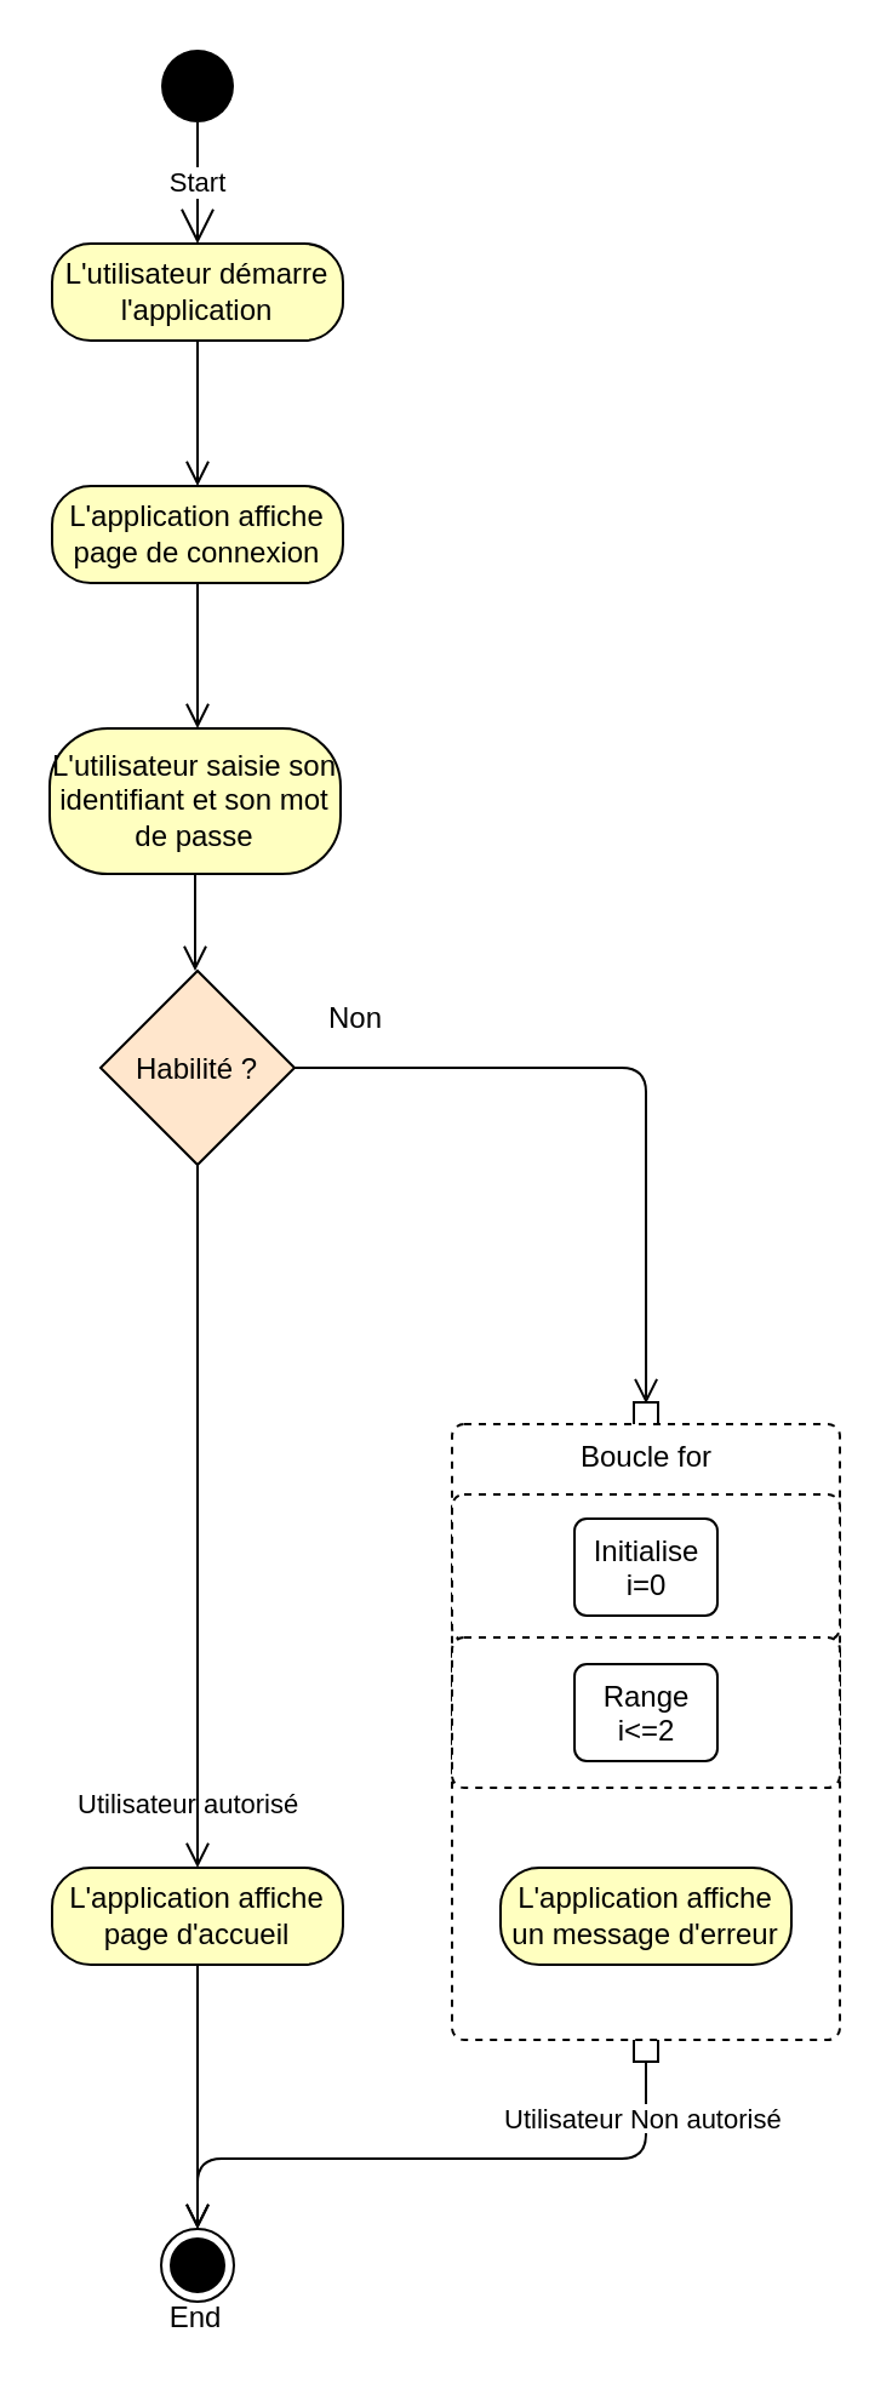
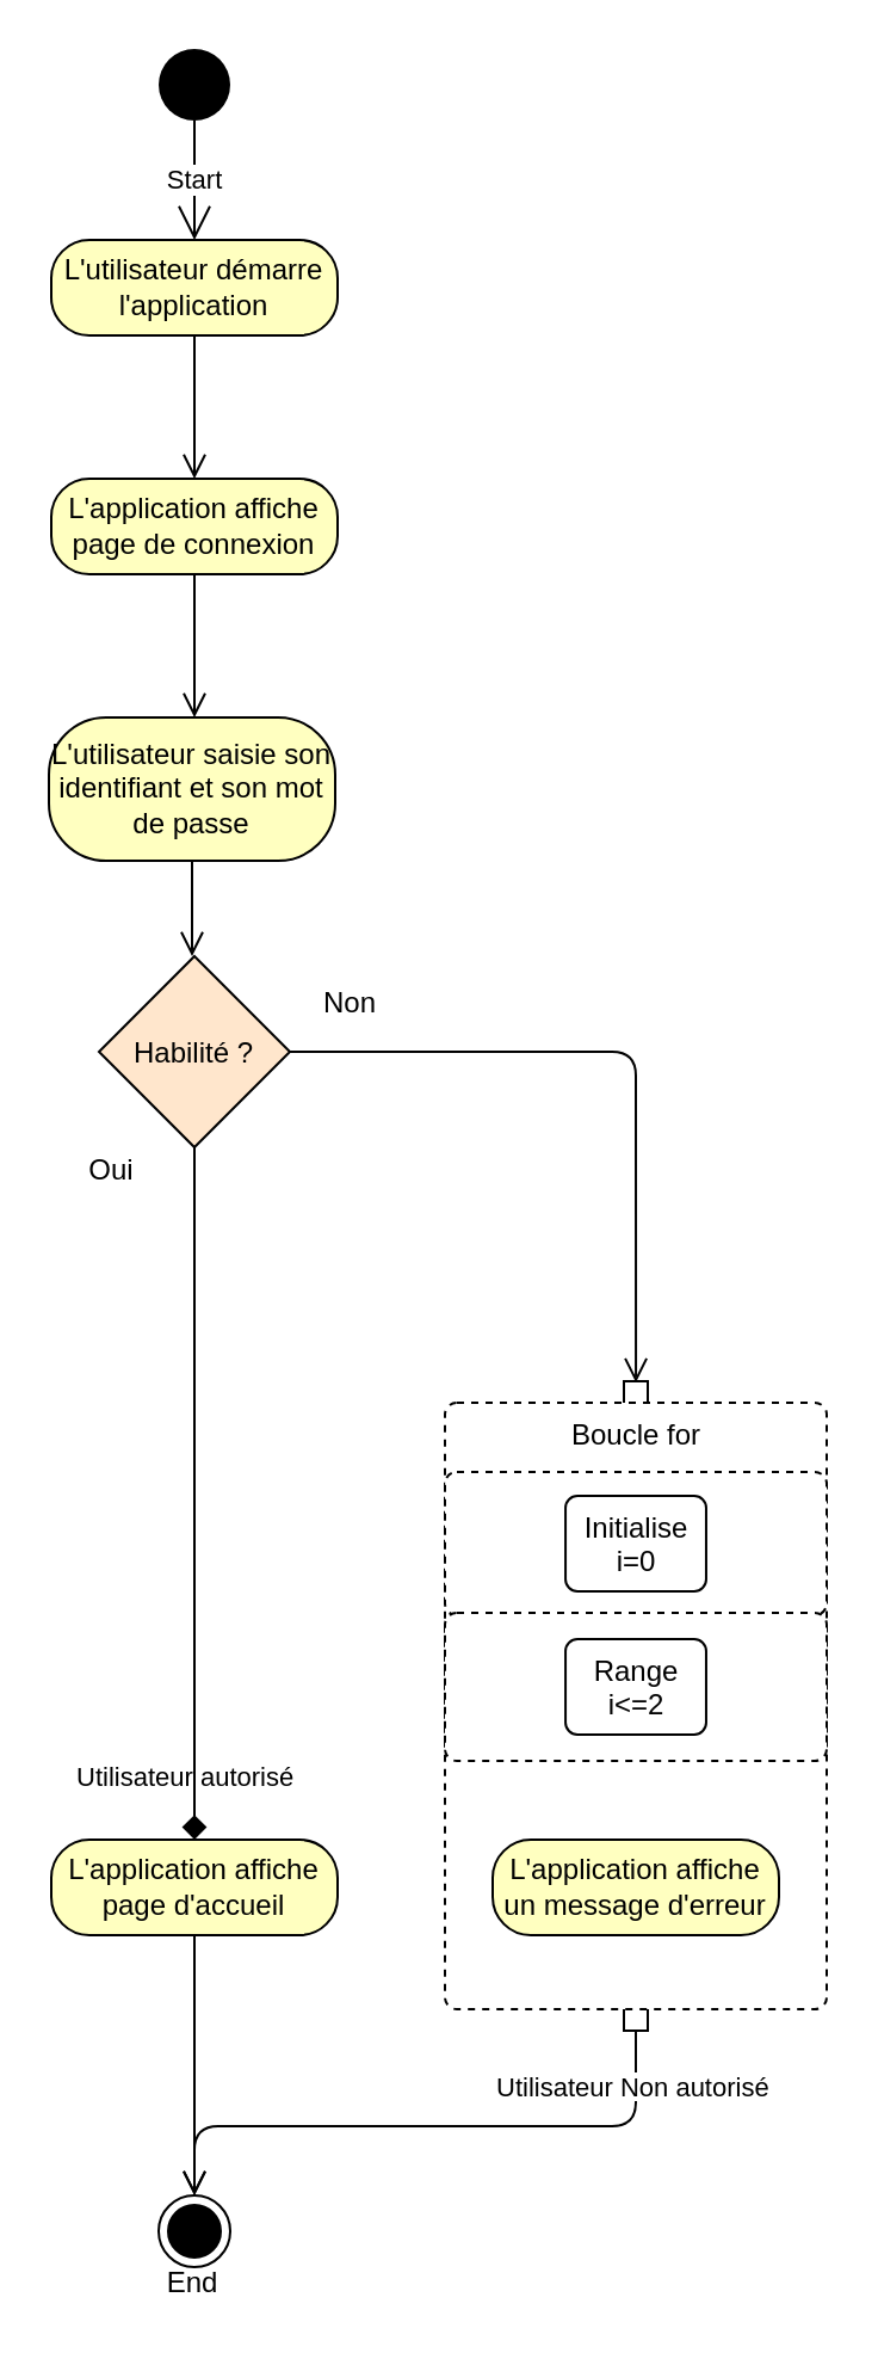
  <mxCell id="0" />
  <mxCell id="1" parent="0" />
  <mxCell id="2" value="" style="ellipse;fillColor=#000000;strokeColor=none;" vertex="1" parent="1"><mxGeometry x="66" y="20" width="30" height="30" as="geometry" /></mxCell>
  <mxCell id="3" value="Start" style="endArrow=open;endFill=1;endSize=12;html=1;exitX=0.5;exitY=1;exitDx=0;exitDy=0;" edge="1" parent="1" source="2"><mxGeometry width="160" relative="1" as="geometry"><mxPoint x="96" y="220" as="sourcePoint" /><mxPoint x="81" y="100" as="targetPoint" /></mxGeometry></mxCell>
  <mxCell id="4" value="" style="group" vertex="1" connectable="0" parent="1"><mxGeometry x="21" y="100" width="120" height="100" as="geometry" /></mxCell>
  <mxCell id="5" value="L'utilisateur démarre l'application" style="rounded=1;whiteSpace=wrap;html=1;arcSize=40;fontColor=#000000;fillColor=#ffffc0;strokeColor=#000000;" vertex="1" parent="4"><mxGeometry width="120" height="40" as="geometry" /></mxCell>
  <mxCell id="6" value="" style="edgeStyle=orthogonalEdgeStyle;html=1;verticalAlign=bottom;endArrow=open;endSize=8;strokeColor=#000000;" edge="1" source="5" parent="4"><mxGeometry relative="1" as="geometry"><mxPoint x="60" y="100" as="targetPoint" /></mxGeometry></mxCell>
  <mxCell id="7" value="" style="group" vertex="1" connectable="0" parent="1"><mxGeometry x="21" y="200" width="120" height="100" as="geometry" /></mxCell>
  <mxCell id="8" value="L'application affiche page de connexion" style="rounded=1;whiteSpace=wrap;html=1;arcSize=40;fontColor=#000000;fillColor=#ffffc0;strokeColor=#000000;" vertex="1" parent="7"><mxGeometry width="120" height="40" as="geometry" /></mxCell>
  <mxCell id="9" value="" style="edgeStyle=orthogonalEdgeStyle;html=1;verticalAlign=bottom;endArrow=open;endSize=8;strokeColor=#000000;" edge="1" parent="7" source="8"><mxGeometry relative="1" as="geometry"><mxPoint x="60" y="100" as="targetPoint" /></mxGeometry></mxCell>
  <mxCell id="10" value="" style="edgeStyle=orthogonalEdgeStyle;html=1;verticalAlign=bottom;endArrow=open;endSize=8;strokeColor=#000000;exitX=1;exitY=0.5;exitDx=0;exitDy=0;entryX=0.504;entryY=0.002;entryDx=0;entryDy=0;entryPerimeter=0;" edge="1" parent="1" source="18" target="27"><mxGeometry relative="1" as="geometry"><mxPoint x="266" y="530" as="targetPoint" /><mxPoint x="91" y="490" as="sourcePoint" /><Array as="points"><mxPoint x="266" y="440" /></Array></mxGeometry></mxCell>
  <mxCell id="11" value="" style="group" vertex="1" connectable="0" parent="1"><mxGeometry x="20" y="504" width="120" height="229" as="geometry" /></mxCell>
  <mxCell id="12" value="" style="group" vertex="1" connectable="0" parent="11"><mxGeometry y="-204" width="120" height="100" as="geometry" /></mxCell>
  <mxCell id="13" value="L'utilisateur saisie son identifiant et son mot de passe" style="rounded=1;whiteSpace=wrap;html=1;arcSize=40;fontColor=#000000;fillColor=#ffffc0;strokeColor=#000000;" vertex="1" parent="12"><mxGeometry width="120" height="60" as="geometry" /></mxCell>
  <mxCell id="14" value="" style="edgeStyle=orthogonalEdgeStyle;html=1;verticalAlign=bottom;endArrow=open;endSize=8;strokeColor=#000000;" edge="1" parent="12" source="13"><mxGeometry relative="1" as="geometry"><mxPoint x="60" y="100" as="targetPoint" /></mxGeometry></mxCell>
  <mxCell id="15" value="&lt;span style=&quot;color: rgb(0 , 0 , 0) ; font-family: &amp;#34;helvetica&amp;#34; ; font-size: 11px ; font-style: normal ; font-weight: 400 ; letter-spacing: normal ; text-align: center ; text-indent: 0px ; text-transform: none ; word-spacing: 0px ; background-color: rgb(255 , 255 , 255) ; display: inline ; float: none&quot;&gt;Utilisateur autorisé&lt;/span&gt;" style="text;whiteSpace=wrap;html=1;" vertex="1" parent="11"><mxGeometry x="10" y="226" width="100" height="30" as="geometry" /></mxCell>
  <mxCell id="16" value="Non" style="text;html=1;align=center;verticalAlign=middle;resizable=0;points=[];autosize=1;" vertex="1" parent="1"><mxGeometry x="126" y="410" width="40" height="20" as="geometry" /></mxCell>
+ <mxCell id="17" value="Oui" style="text;html=1;align=center;verticalAlign=middle;resizable=0;points=[];autosize=1;" vertex="1" parent="1"><mxGeometry x="31" y="480" width="30" height="20" as="geometry" /></mxCell>
  <mxCell id="18" value="Habilité ?" style="rhombus;fillColor=#ffe6cc;" vertex="1" parent="1"><mxGeometry x="41" y="400" width="80" height="80" as="geometry" /></mxCell>
  <mxCell id="19" value="" style="group" vertex="1" connectable="0" parent="1"><mxGeometry x="21" y="770" width="120" height="150" as="geometry" /></mxCell>
  <mxCell id="20" value="" style="ellipse;html=1;shape=endState;fillColor=#000000;strokeColor=#000000;" vertex="1" parent="19"><mxGeometry x="45" y="149" width="30" height="30" as="geometry" /></mxCell>
  <mxCell id="21" value="End" style="text;html=1;align=center;verticalAlign=middle;resizable=0;points=[];autosize=1;" vertex="1" parent="19"><mxGeometry x="39" y="176" width="40" height="20" as="geometry" /></mxCell>
  <mxCell id="22" value="" style="group" vertex="1" connectable="0" parent="19"><mxGeometry width="120" height="100" as="geometry" /></mxCell>
  <mxCell id="23" value="L'application affiche page d'accueil" style="rounded=1;whiteSpace=wrap;html=1;arcSize=40;fontColor=#000000;fillColor=#ffffc0;strokeColor=#000000;" vertex="1" parent="22"><mxGeometry width="120" height="40" as="geometry" /></mxCell>
  <mxCell id="24" value="" style="edgeStyle=orthogonalEdgeStyle;html=1;verticalAlign=bottom;endArrow=open;endSize=8;strokeColor=#000000;" edge="1" parent="19" source="23" target="20"><mxGeometry relative="1" as="geometry"><mxPoint x="60" y="120" as="targetPoint" /></mxGeometry></mxCell>
  <mxCell id="25" value="" style="group" vertex="1" connectable="0" parent="1"><mxGeometry x="186" y="587" width="160" height="273" as="geometry" /></mxCell>
  <mxCell id="26" value="" style="group" vertex="1" connectable="0" parent="25"><mxGeometry width="160" height="273" as="geometry" /></mxCell>
  <mxCell id="27" value="" style="html=1;points=[];perimeter=orthogonalPerimeter;" vertex="1" parent="26"><mxGeometry x="75" y="-9" width="10" height="272" as="geometry" /></mxCell>
  <mxCell id="28" value="Boucle for" style="html=1;align=center;verticalAlign=top;rounded=1;absoluteArcSize=1;arcSize=10;dashed=1;" vertex="1" parent="26"><mxGeometry width="160" height="254" as="geometry" /></mxCell>
  <mxCell id="29" value="" style="html=1;align=center;verticalAlign=top;rounded=1;absoluteArcSize=1;arcSize=10;dashed=1;" vertex="1" parent="26"><mxGeometry y="29" width="160" height="60" as="geometry" /></mxCell>
  <mxCell id="30" value="Initialise&lt;br&gt;i=0" style="html=1;align=center;verticalAlign=top;rounded=1;absoluteArcSize=1;arcSize=10;dashed=0;" vertex="1" parent="26"><mxGeometry x="50.526" y="39" width="58.947" height="40" as="geometry" /></mxCell>
  <mxCell id="31" value="" style="html=1;align=center;verticalAlign=top;rounded=1;absoluteArcSize=1;arcSize=10;dashed=1;" vertex="1" parent="26"><mxGeometry y="88" width="160" height="62" as="geometry" /></mxCell>
  <mxCell id="32" value="Range&lt;br&gt;i&amp;lt;=2" style="html=1;align=center;verticalAlign=top;rounded=1;absoluteArcSize=1;arcSize=10;dashed=0;" vertex="1" parent="26"><mxGeometry x="50.526" y="99" width="58.947" height="40" as="geometry" /></mxCell>
  <mxCell id="33" value="L'application affiche un message d'erreur" style="rounded=1;whiteSpace=wrap;html=1;arcSize=40;fontColor=#000000;fillColor=#ffffc0;strokeColor=#000000;" vertex="1" parent="26"><mxGeometry x="20" y="183" width="120" height="40" as="geometry" /></mxCell>
  <mxCell id="34" value="" style="edgeStyle=orthogonalEdgeStyle;html=1;verticalAlign=bottom;endArrow=open;endSize=8;strokeColor=#000000;entryX=0.5;entryY=0;entryDx=0;entryDy=0;" edge="1" parent="1" target="20"><mxGeometry relative="1" as="geometry"><mxPoint x="91" y="880" as="targetPoint" /><mxPoint x="266" y="850" as="sourcePoint" /><Array as="points"><mxPoint x="266" y="890" /><mxPoint x="81" y="890" /></Array></mxGeometry></mxCell>
  <mxCell id="35" value="&lt;span style=&quot;color: rgb(0 , 0 , 0) ; font-family: &amp;#34;helvetica&amp;#34; ; font-size: 11px ; font-style: normal ; font-weight: 400 ; letter-spacing: normal ; text-align: center ; text-indent: 0px ; text-transform: none ; word-spacing: 0px ; background-color: rgb(255 , 255 , 255) ; display: inline ; float: none&quot;&gt;Utilisateur Non autorisé&lt;/span&gt;" style="text;whiteSpace=wrap;html=1;" vertex="1" parent="1"><mxGeometry x="206" y="860" width="120" height="30" as="geometry" /></mxCell>
- <mxCell id="36" value="" style="edgeStyle=orthogonalEdgeStyle;html=1;verticalAlign=bottom;endArrow=open;endSize=8;strokeColor=#000000;exitX=0.5;exitY=1;exitDx=0;exitDy=0;entryX=0.5;entryY=0;entryDx=0;entryDy=0;" edge="1" parent="1" source="18" target="23"><mxGeometry relative="1" as="geometry"><mxPoint x="81" y="744" as="targetPoint" /><mxPoint x="81" y="685" as="sourcePoint" /><Array as="points" /></mxGeometry></mxCell>
+ <mxCell id="36" value="" style="edgeStyle=orthogonalEdgeStyle;html=1;verticalAlign=bottom;endArrow=diamond;endSize=8;strokeColor=#000000;exitX=0.5;exitY=1;exitDx=0;exitDy=0;entryX=0.5;entryY=0;entryDx=0;entryDy=0;" edge="1" parent="1" source="18" target="23"><mxGeometry relative="1" as="geometry"><mxPoint x="81" y="744" as="targetPoint" /><mxPoint x="81" y="685" as="sourcePoint" /><Array as="points" /></mxGeometry></mxCell>
